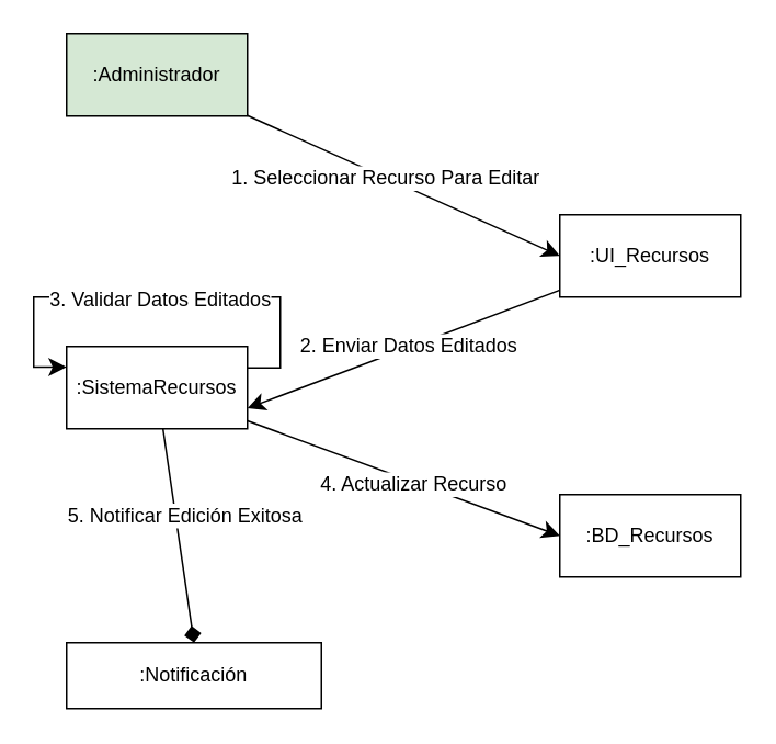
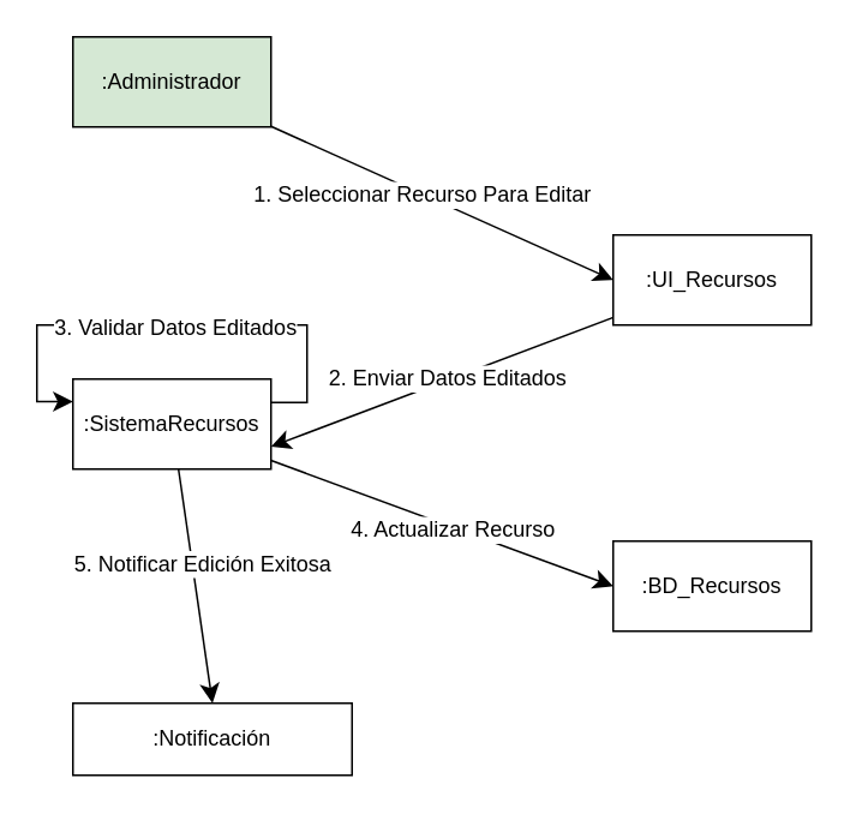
  <mxCell id="0" />
  <mxCell id="1" parent="0" />
  <mxCell id="2" style="edgeStyle=none;curved=1;rounded=0;orthogonalLoop=1;jettySize=auto;html=1;entryX=0;entryY=0.5;entryDx=0;entryDy=0;fontSize=12;startSize=8;endSize=8;" edge="1" parent="1" source="4" target="7"><mxGeometry relative="1" as="geometry" /></mxCell>
  <mxCell id="3" value="1. Seleccionar Recurso Para Editar" style="edgeLabel;html=1;align=center;verticalAlign=middle;resizable=0;points=[];fontSize=12;" vertex="1" connectable="0" parent="2"><mxGeometry x="-0.118" relative="1" as="geometry"><mxPoint as="offset" /></mxGeometry></mxCell>
  <mxCell id="4" value=":Administrador" style="html=1;whiteSpace=wrap;fillColor=#d5e8d4;" vertex="1" parent="1"><mxGeometry x="40" y="20" width="110" height="50" as="geometry" /></mxCell>
  <mxCell id="5" style="edgeStyle=none;curved=1;rounded=0;orthogonalLoop=1;jettySize=auto;html=1;entryX=1;entryY=0.75;entryDx=0;entryDy=0;fontSize=12;startSize=8;endSize=8;" edge="1" parent="1" source="7" target="12"><mxGeometry relative="1" as="geometry" /></mxCell>
  <mxCell id="6" value="2. Enviar Datos Editados" style="edgeLabel;html=1;align=center;verticalAlign=middle;resizable=0;points=[];fontSize=12;" vertex="1" connectable="0" parent="5"><mxGeometry x="-0.045" y="-1" relative="1" as="geometry"><mxPoint x="-1" as="offset" /></mxGeometry></mxCell>
  <mxCell id="7" value=":UI_Recursos" style="html=1;whiteSpace=wrap;" vertex="1" parent="1"><mxGeometry x="340" y="130" width="110" height="50" as="geometry" /></mxCell>
  <mxCell id="8" style="edgeStyle=none;curved=1;rounded=0;orthogonalLoop=1;jettySize=auto;html=1;entryX=0;entryY=0.5;entryDx=0;entryDy=0;fontSize=12;startSize=8;endSize=8;" edge="1" parent="1" source="12" target="13"><mxGeometry relative="1" as="geometry" /></mxCell>
  <mxCell id="9" value="4. Actualizar Recurso" style="edgeLabel;html=1;align=center;verticalAlign=middle;resizable=0;points=[];fontSize=12;" vertex="1" connectable="0" parent="8"><mxGeometry x="0.066" y="-2" relative="1" as="geometry"><mxPoint y="-1" as="offset" /></mxGeometry></mxCell>
- <mxCell id="10" style="edgeStyle=none;curved=1;rounded=0;orthogonalLoop=1;jettySize=auto;html=1;entryX=0.5;entryY=0;entryDx=0;entryDy=0;fontSize=12;startSize=8;endSize=8;endArrow=diamond;" edge="1" parent="1" source="12" target="14"><mxGeometry relative="1" as="geometry" /></mxCell>
+ <mxCell id="10" style="edgeStyle=none;curved=1;rounded=0;orthogonalLoop=1;jettySize=auto;html=1;entryX=0.5;entryY=0;entryDx=0;entryDy=0;fontSize=12;startSize=8;endSize=8;" edge="1" parent="1" source="12" target="14"><mxGeometry relative="1" as="geometry" /></mxCell>
  <mxCell id="11" value="5. Notificar Edición Exitosa" style="edgeLabel;html=1;align=center;verticalAlign=middle;resizable=0;points=[];fontSize=12;" vertex="1" connectable="0" parent="10"><mxGeometry x="0.379" relative="1" as="geometry"><mxPoint y="-38" as="offset" /></mxGeometry></mxCell>
  <mxCell id="12" value=":SistemaRecursos" style="html=1;whiteSpace=wrap;" vertex="1" parent="1"><mxGeometry x="40" y="210" width="110" height="50" as="geometry" /></mxCell>
  <mxCell id="13" value=":BD_Recursos" style="html=1;whiteSpace=wrap;" vertex="1" parent="1"><mxGeometry x="340" y="300" width="110" height="50" as="geometry" /></mxCell>
  <mxCell id="14" value=":Notificación" style="html=1;whiteSpace=wrap;" vertex="1" parent="1"><mxGeometry x="40" y="390" width="155" height="40" as="geometry" /></mxCell>
  <mxCell id="15" style="edgeStyle=none;curved=1;rounded=0;orthogonalLoop=1;jettySize=auto;html=1;exitX=0.5;exitY=0;exitDx=0;exitDy=0;fontSize=12;startSize=8;endSize=8;" edge="1" parent="1" source="13" target="13"><mxGeometry relative="1" as="geometry" /></mxCell>
  <mxCell id="16" style="edgeStyle=orthogonalEdgeStyle;rounded=0;orthogonalLoop=1;jettySize=auto;html=1;entryX=0;entryY=0.25;entryDx=0;entryDy=0;fontSize=12;startSize=8;endSize=8;" edge="1" parent="1" target="12"><mxGeometry relative="1" as="geometry"><mxPoint x="150" y="223" as="sourcePoint" /><Array as="points"><mxPoint x="170" y="223" /><mxPoint x="170" y="180" /><mxPoint x="20" y="180" /><mxPoint x="20" y="223" /></Array></mxGeometry></mxCell>
  <mxCell id="17" value="3. Validar Datos Editados" style="edgeLabel;html=1;align=center;verticalAlign=middle;resizable=0;points=[];fontSize=12;" vertex="1" connectable="0" parent="16"><mxGeometry x="-0.002" y="1" relative="1" as="geometry"><mxPoint as="offset" /></mxGeometry></mxCell>
